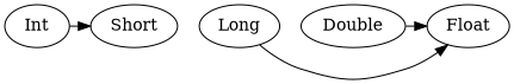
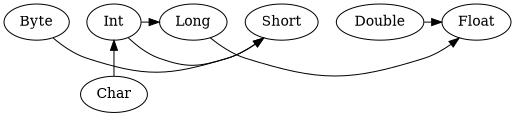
  digraph {
    fontname="DejaVu Serif"
    rankdir=BT
    node [fontname="DejaVu Serif"]
    edge [fontname="DejaVu Serif"]
+   Byte
    Short
    Int
    Long
    Float
    Double
+   Char
    subgraph sub_1 {
      rank=same
+     Byte
      Short
      Int
      Long
      Float
      Double
    }
+   Byte -> Short
    Int -> Short
+   Int -> Long
    Long -> Float
    Double -> Float
+   Char -> Int
  }
